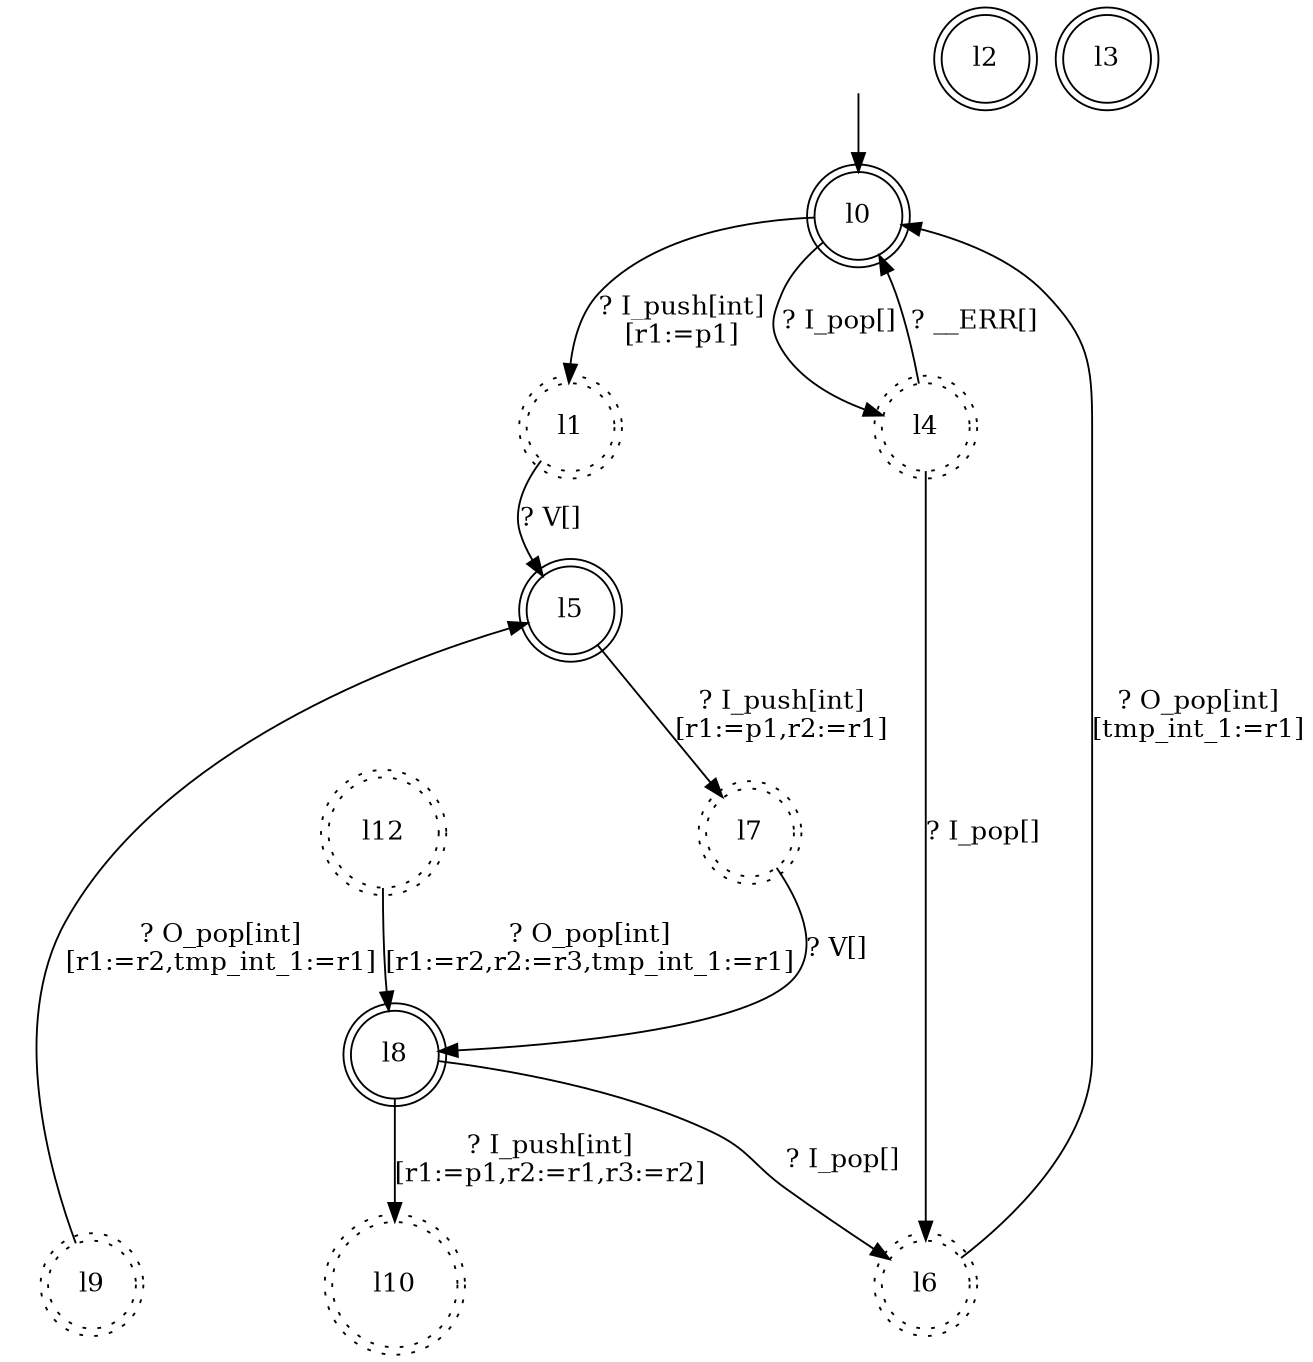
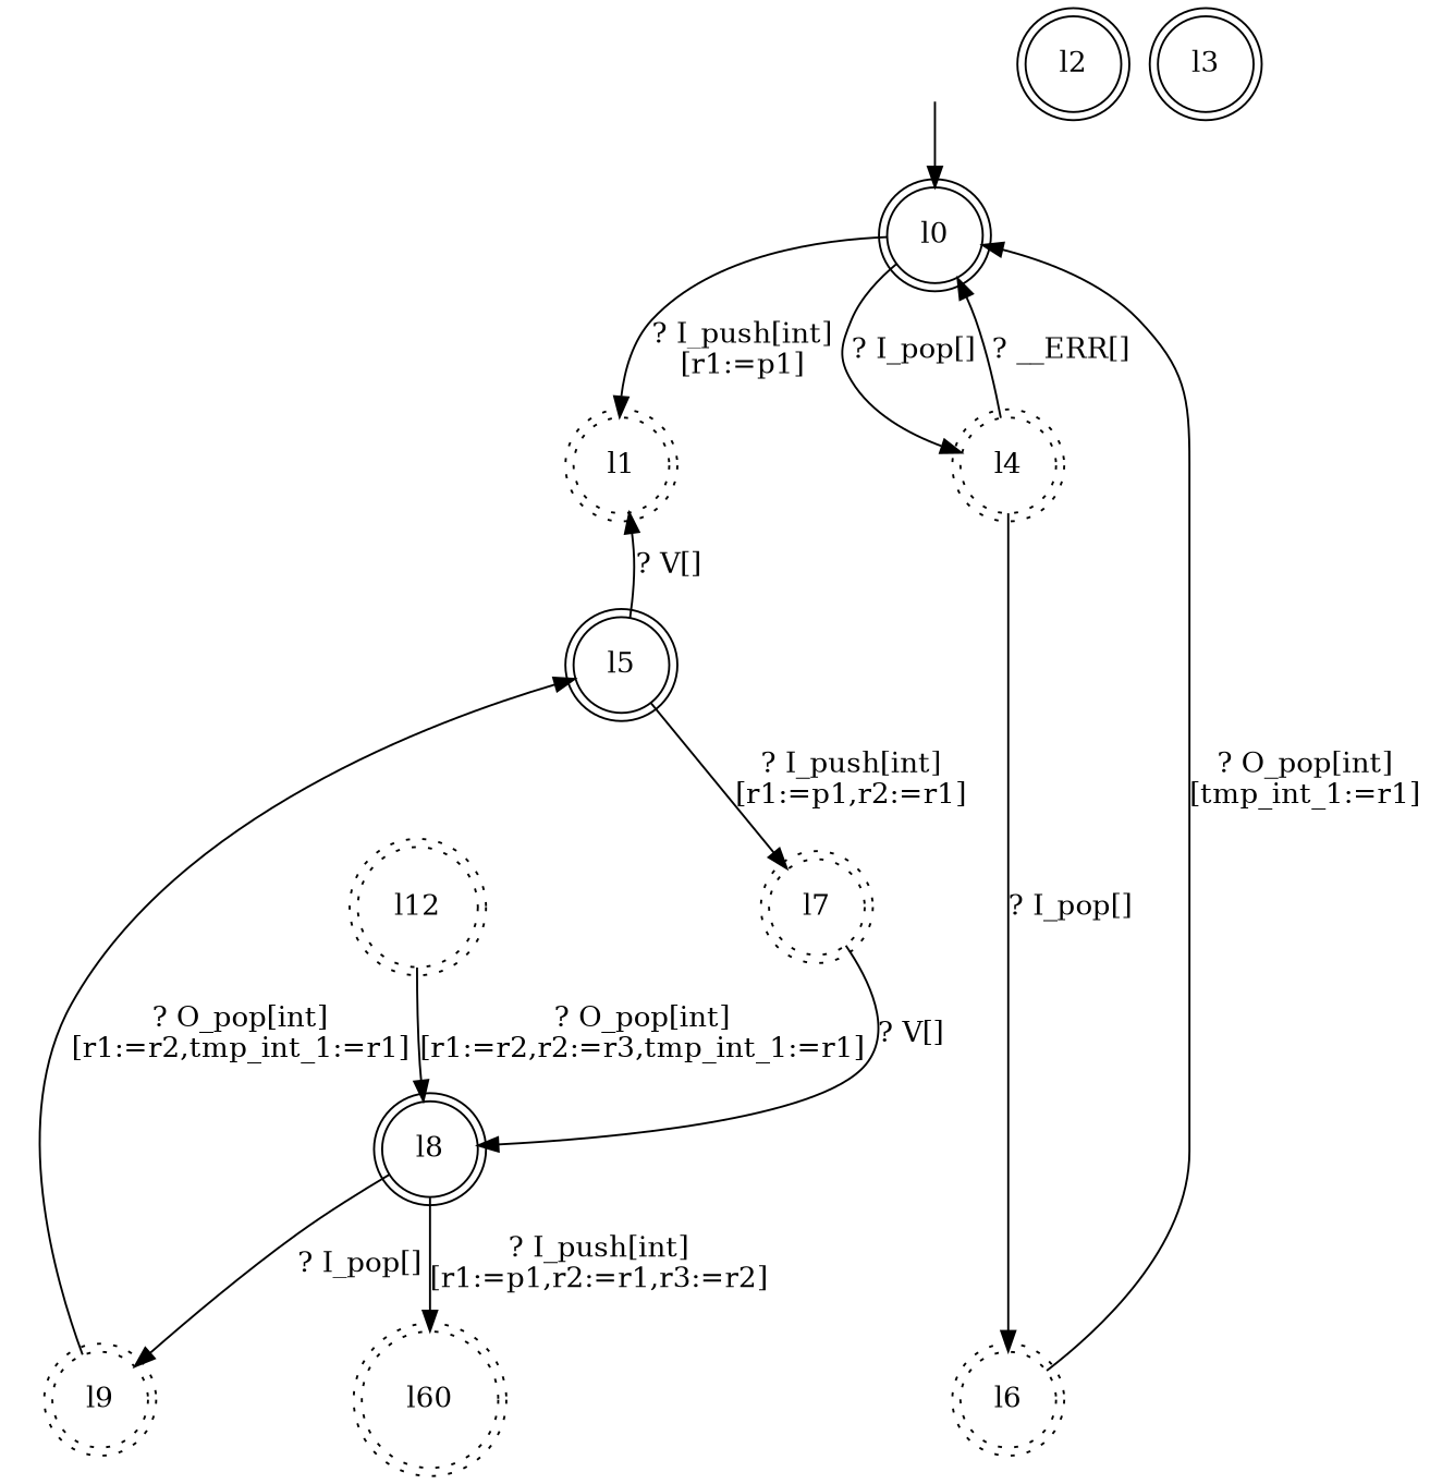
  digraph {
    node [shape=doublecircle style=dotted]
    "" [shape=none style=""]
    l0 [style=solid]
    l1
    l4
    l5 [style=solid]
    l6
    l7
    l2 [style=solid]
    l3 [style=solid]
    l8 [style=solid]
-   l10
+   l10 [label=l60]
    l9
    l12
    "" -> l0
    l0 -> l1 [label=<? I_push[int]<BR />[r1:=p1]>]
    l0 -> l4 [label=<? I_pop[]>]
-   l1 -> l5 [label=<? V[]>]
+   l5 -> l1 [label=<? V[]>]
    l4 -> l0 [label=<? __ERR[]>]
    l4 -> l6 [label=<? I_pop[]>]
    l5 -> l7 [label=<? I_push[int]<BR />[r1:=p1,r2:=r1]>]
    l6 -> l0 [label=<? O_pop[int]<BR />[tmp_int_1:=r1]>]
    l7 -> l8 [label=<? V[]>]
    l8 -> l10 [label=<? I_push[int]<BR />[r1:=p1,r2:=r1,r3:=r2]>]
-   l8 -> l6 [label=<? I_pop[]>]
+   l8 -> l9 [label=<? I_pop[]>]
    l9 -> l5 [label=<? O_pop[int]<BR />[r1:=r2,tmp_int_1:=r1]>]
    l12 -> l8 [label=<? O_pop[int]<BR />[r1:=r2,r2:=r3,tmp_int_1:=r1]>]
  }
